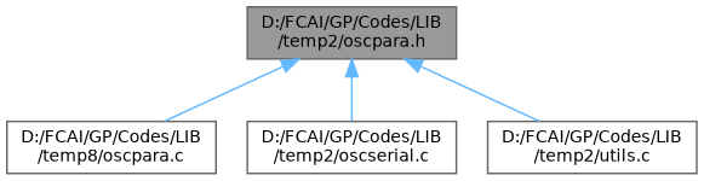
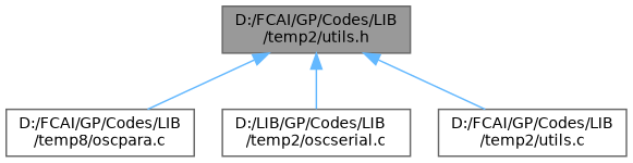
  digraph {
    node [color=grey40 fillcolor=white fontname=Helvetica fontsize=10 shape=box style=filled]
    edge [color=steelblue1 dir=back fontname=Helvetica fontsize=10 labelfontname=Helvetica labelfontsize=10 style=solid]
-   n1 [color=gray40 fillcolor=grey60 fontcolor=black height=0.2 label="D:/FCAI/GP/Codes/LIB\l/temp2/oscpara.h" width=0.4]
+   n1 [color=gray40 fillcolor=grey60 fontcolor=black height=0.2 label="D:/FCAI/GP/Codes/LIB\l/temp2/utils.h" width=0.4]
    n2 [height=0.2 label="D:/FCAI/GP/Codes/LIB\l/temp8/oscpara.c" width=0.4]
-   n3 [height=0.2 label="D:/FCAI/GP/Codes/LIB\l/temp2/oscserial.c" width=0.4]
+   n3 [height=0.2 label="D:/LIB/GP/Codes/LIB\l/temp2/oscserial.c" width=0.4]
    n4 [height=0.2 label="D:/FCAI/GP/Codes/LIB\l/temp2/utils.c" width=0.4]
    n1 -> n2
    n1 -> n3
    n1 -> n4
  }
